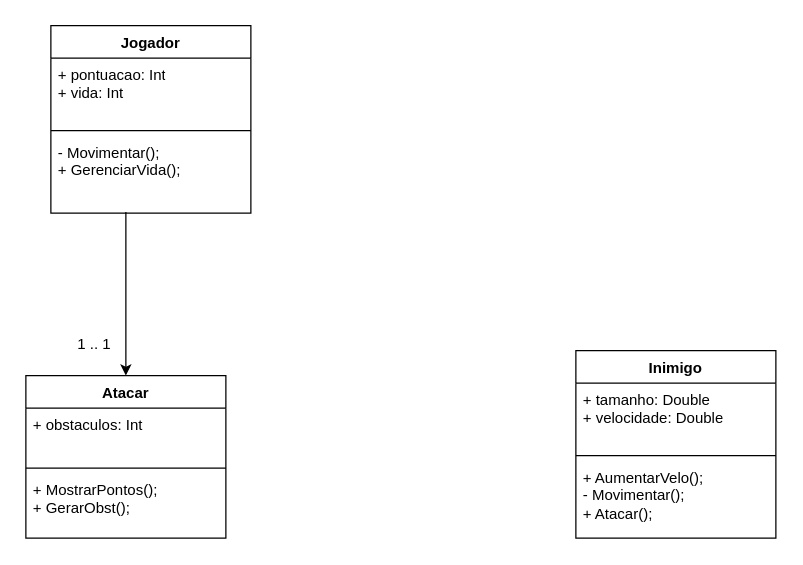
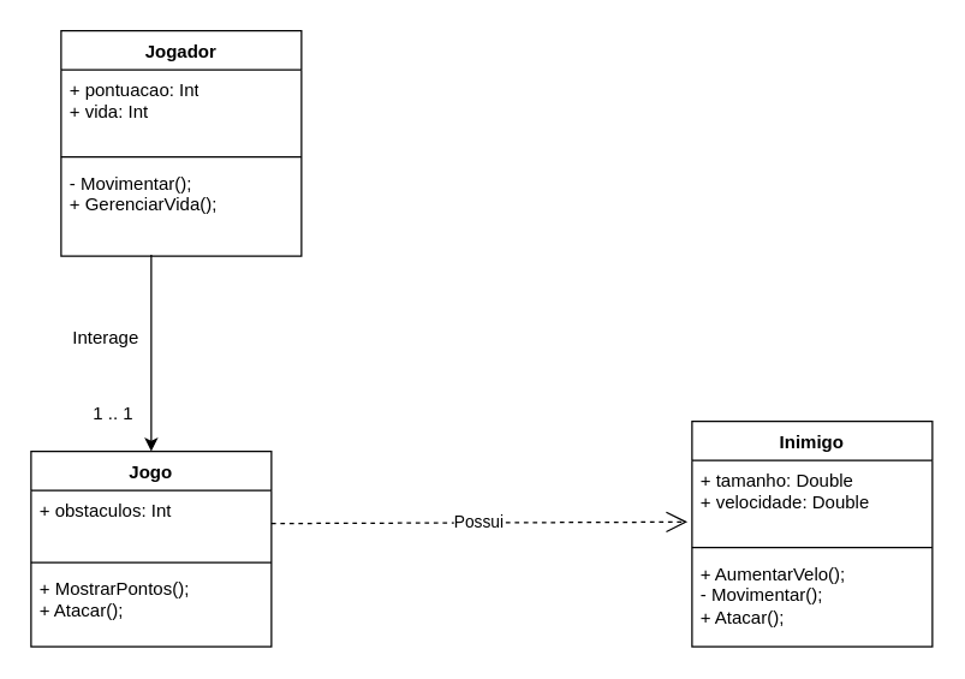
  <mxCell id="0" />
  <mxCell id="1" parent="0" />
- <mxCell id="2" value="Atacar" style="swimlane;fontStyle=1;align=center;verticalAlign=top;childLayout=stackLayout;horizontal=1;startSize=26;horizontalStack=0;resizeParent=1;resizeParentMax=0;resizeLast=0;collapsible=1;marginBottom=0;whiteSpace=wrap;html=1;" parent="1" vertex="1"><mxGeometry x="20" y="300" width="160" height="130" as="geometry" /></mxCell>
+ <mxCell id="2" value="Jogo" style="swimlane;fontStyle=1;align=center;verticalAlign=top;childLayout=stackLayout;horizontal=1;startSize=26;horizontalStack=0;resizeParent=1;resizeParentMax=0;resizeLast=0;collapsible=1;marginBottom=0;whiteSpace=wrap;html=1;" parent="1" vertex="1"><mxGeometry x="20" y="300" width="160" height="130" as="geometry" /></mxCell>
  <mxCell id="3" value="+ obstaculos: Int" style="text;strokeColor=none;fillColor=none;align=left;verticalAlign=top;spacingLeft=4;spacingRight=4;overflow=hidden;rotatable=0;points=[[0,0.5],[1,0.5]];portConstraint=eastwest;whiteSpace=wrap;html=1;" parent="2" vertex="1"><mxGeometry y="26" width="160" height="44" as="geometry" /></mxCell>
  <mxCell id="4" value="" style="line;strokeWidth=1;fillColor=none;align=left;verticalAlign=middle;spacingTop=-1;spacingLeft=3;spacingRight=3;rotatable=0;labelPosition=right;points=[];portConstraint=eastwest;strokeColor=inherit;" parent="2" vertex="1"><mxGeometry y="70" width="160" height="8" as="geometry" /></mxCell>
- <mxCell id="5" value="+ MostrarPontos();&lt;br&gt;+ GerarObst();" style="text;strokeColor=none;fillColor=none;align=left;verticalAlign=top;spacingLeft=4;spacingRight=4;overflow=hidden;rotatable=0;points=[[0,0.5],[1,0.5]];portConstraint=eastwest;whiteSpace=wrap;html=1;" parent="2" vertex="1"><mxGeometry y="78" width="160" height="52" as="geometry" /></mxCell>
+ <mxCell id="5" value="+ MostrarPontos();&lt;br&gt;+ Atacar();" style="text;strokeColor=none;fillColor=none;align=left;verticalAlign=top;spacingLeft=4;spacingRight=4;overflow=hidden;rotatable=0;points=[[0,0.5],[1,0.5]];portConstraint=eastwest;whiteSpace=wrap;html=1;" parent="2" vertex="1"><mxGeometry y="78" width="160" height="52" as="geometry" /></mxCell>
  <mxCell id="6" value="Inimigo" style="swimlane;fontStyle=1;align=center;verticalAlign=top;childLayout=stackLayout;horizontal=1;startSize=26;horizontalStack=0;resizeParent=1;resizeParentMax=0;resizeLast=0;collapsible=1;marginBottom=0;whiteSpace=wrap;html=1;" parent="1" vertex="1"><mxGeometry x="460" y="280" width="160" height="150" as="geometry" /></mxCell>
  <mxCell id="7" value="+ tamanho: Double&lt;br&gt;+ velocidade: Double" style="text;strokeColor=none;fillColor=none;align=left;verticalAlign=top;spacingLeft=4;spacingRight=4;overflow=hidden;rotatable=0;points=[[0,0.5],[1,0.5]];portConstraint=eastwest;whiteSpace=wrap;html=1;" parent="6" vertex="1"><mxGeometry y="26" width="160" height="54" as="geometry" /></mxCell>
  <mxCell id="8" value="" style="line;strokeWidth=1;fillColor=none;align=left;verticalAlign=middle;spacingTop=-1;spacingLeft=3;spacingRight=3;rotatable=0;labelPosition=right;points=[];portConstraint=eastwest;strokeColor=inherit;" parent="6" vertex="1"><mxGeometry y="80" width="160" height="8" as="geometry" /></mxCell>
  <mxCell id="9" value="+ AumentarVelo();&lt;br&gt;- Movimentar();&lt;br&gt;+ Atacar();" style="text;strokeColor=none;fillColor=none;align=left;verticalAlign=top;spacingLeft=4;spacingRight=4;overflow=hidden;rotatable=0;points=[[0,0.5],[1,0.5]];portConstraint=eastwest;whiteSpace=wrap;html=1;" parent="6" vertex="1"><mxGeometry y="88" width="160" height="62" as="geometry" /></mxCell>
  <mxCell id="10" value="Jogador" style="swimlane;fontStyle=1;align=center;verticalAlign=top;childLayout=stackLayout;horizontal=1;startSize=26;horizontalStack=0;resizeParent=1;resizeParentMax=0;resizeLast=0;collapsible=1;marginBottom=0;whiteSpace=wrap;html=1;" parent="1" vertex="1"><mxGeometry x="40" y="20" width="160" height="150" as="geometry" /></mxCell>
  <mxCell id="11" value="+ pontuacao: Int&lt;br&gt;+ vida: Int" style="text;strokeColor=none;fillColor=none;align=left;verticalAlign=top;spacingLeft=4;spacingRight=4;overflow=hidden;rotatable=0;points=[[0,0.5],[1,0.5]];portConstraint=eastwest;whiteSpace=wrap;html=1;" parent="10" vertex="1"><mxGeometry y="26" width="160" height="54" as="geometry" /></mxCell>
  <mxCell id="12" value="" style="line;strokeWidth=1;fillColor=none;align=left;verticalAlign=middle;spacingTop=-1;spacingLeft=3;spacingRight=3;rotatable=0;labelPosition=right;points=[];portConstraint=eastwest;strokeColor=inherit;" parent="10" vertex="1"><mxGeometry y="80" width="160" height="8" as="geometry" /></mxCell>
  <mxCell id="13" value="- Movimentar();&lt;br&gt;+ GerenciarVida();" style="text;strokeColor=none;fillColor=none;align=left;verticalAlign=top;spacingLeft=4;spacingRight=4;overflow=hidden;rotatable=0;points=[[0,0.5],[1,0.5]];portConstraint=eastwest;whiteSpace=wrap;html=1;" parent="10" vertex="1"><mxGeometry y="88" width="160" height="62" as="geometry" /></mxCell>
  <mxCell id="14" style="edgeStyle=orthogonalEdgeStyle;rounded=0;orthogonalLoop=1;jettySize=auto;html=1;entryX=0.5;entryY=0;entryDx=0;entryDy=0;" parent="1" target="2" edge="1"><mxGeometry relative="1" as="geometry"><mxPoint x="100" y="170" as="sourcePoint" /><mxPoint x="71" y="90" as="targetPoint" /><Array as="points"><mxPoint x="100" y="169" /></Array></mxGeometry></mxCell>
+ <mxCell id="15" value="Interage" style="text;html=1;strokeColor=none;fillColor=none;align=center;verticalAlign=middle;whiteSpace=wrap;rounded=0;" parent="1" vertex="1"><mxGeometry x="40" y="210" width="60" height="30" as="geometry" /></mxCell>
  <mxCell id="16" value="1 .. 1" style="text;html=1;strokeColor=none;fillColor=none;align=center;verticalAlign=middle;whiteSpace=wrap;rounded=0;" parent="1" vertex="1"><mxGeometry x="45" y="260" width="60" height="30" as="geometry" /></mxCell>
+ <mxCell id="17" value="Possui" style="endArrow=open;endSize=12;dashed=1;html=1;rounded=0;exitX=1;exitY=0.5;exitDx=0;exitDy=0;entryX=-0.019;entryY=0.759;entryDx=0;entryDy=0;entryPerimeter=0;" parent="1" source="3" target="7" edge="1"><mxGeometry width="160" relative="1" as="geometry"><mxPoint x="320" y="100" as="sourcePoint" /><mxPoint x="480" y="100" as="targetPoint" /></mxGeometry></mxCell>
